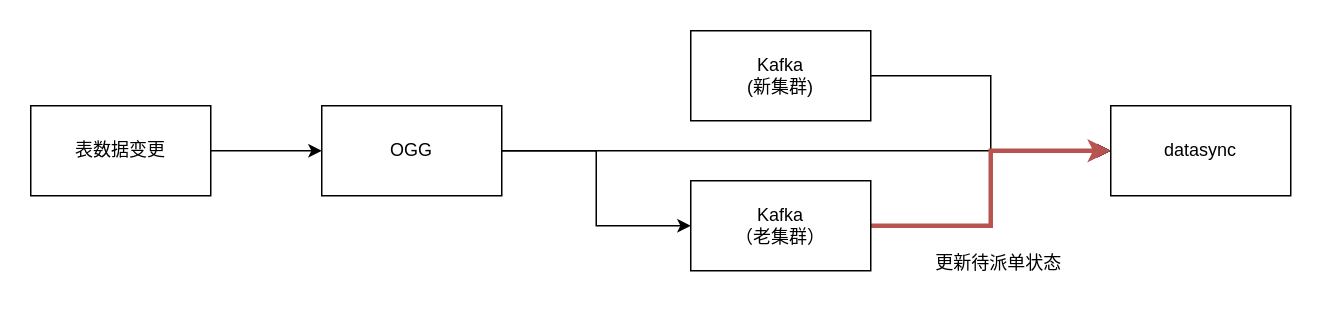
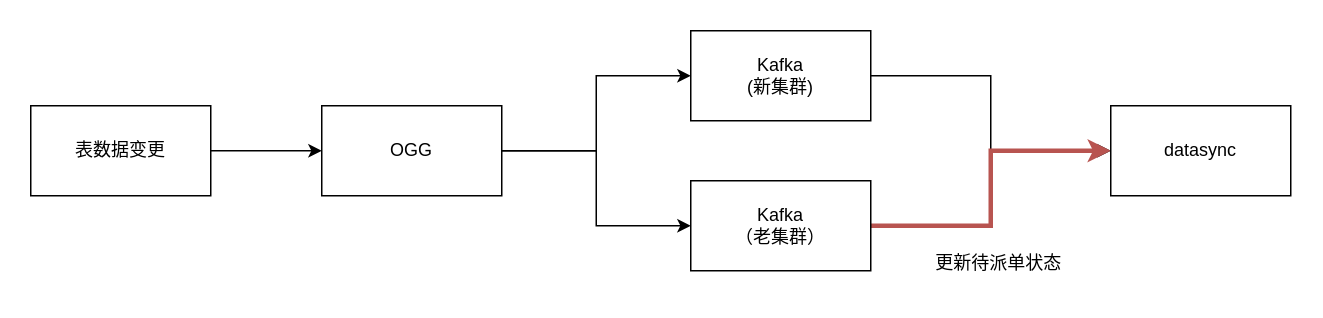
  <mxCell id="0" />
  <mxCell id="1" parent="0" />
  <mxCell id="2" value="" style="edgeStyle=orthogonalEdgeStyle;rounded=0;orthogonalLoop=1;jettySize=auto;html=1;" edge="1" parent="1" source="3" target="6"><mxGeometry relative="1" as="geometry" /></mxCell>
  <mxCell id="3" value="表数据变更" style="rounded=0;whiteSpace=wrap;html=1;" vertex="1" parent="1"><mxGeometry x="20" y="70" width="120" height="60" as="geometry" /></mxCell>
- <mxCell id="4" style="edgeStyle=orthogonalEdgeStyle;rounded=0;orthogonalLoop=1;jettySize=auto;html=1;exitX=1;exitY=0.5;exitDx=0;exitDy=0;" edge="1" parent="1" source="6" target="11"><mxGeometry relative="1" as="geometry" /></mxCell>
+ <mxCell id="4" style="edgeStyle=orthogonalEdgeStyle;rounded=0;orthogonalLoop=1;jettySize=auto;html=1;exitX=1;exitY=0.5;exitDx=0;exitDy=0;entryX=0;entryY=0.5;entryDx=0;entryDy=0;" edge="1" parent="1" source="6" target="8"><mxGeometry relative="1" as="geometry" /></mxCell>
  <mxCell id="5" style="edgeStyle=orthogonalEdgeStyle;rounded=0;orthogonalLoop=1;jettySize=auto;html=1;exitX=1;exitY=0.5;exitDx=0;exitDy=0;entryX=0;entryY=0.5;entryDx=0;entryDy=0;" edge="1" parent="1" source="6" target="10"><mxGeometry relative="1" as="geometry" /></mxCell>
  <mxCell id="6" value="OGG" style="rounded=0;whiteSpace=wrap;html=1;" vertex="1" parent="1"><mxGeometry x="214" y="70" width="120" height="60" as="geometry" /></mxCell>
  <mxCell id="7" style="edgeStyle=orthogonalEdgeStyle;rounded=0;orthogonalLoop=1;jettySize=auto;html=1;exitX=1;exitY=0.5;exitDx=0;exitDy=0;entryX=0;entryY=0.5;entryDx=0;entryDy=0;" edge="1" parent="1" source="8" target="11"><mxGeometry relative="1" as="geometry" /></mxCell>
  <mxCell id="8" value="Kafka&lt;br&gt;(新集群)" style="rounded=0;whiteSpace=wrap;html=1;" vertex="1" parent="1"><mxGeometry x="460" y="20" width="120" height="60" as="geometry" /></mxCell>
  <mxCell id="9" style="edgeStyle=orthogonalEdgeStyle;rounded=0;orthogonalLoop=1;jettySize=auto;html=1;exitX=1;exitY=0.5;exitDx=0;exitDy=0;entryX=0;entryY=0.5;entryDx=0;entryDy=0;fillColor=#f8cecc;strokeColor=#b85450;strokeWidth=3;" edge="1" parent="1" source="10" target="11"><mxGeometry relative="1" as="geometry" /></mxCell>
  <mxCell id="10" value="Kafka&lt;br&gt;（老集群）" style="rounded=0;whiteSpace=wrap;html=1;" vertex="1" parent="1"><mxGeometry x="460" y="120" width="120" height="60" as="geometry" /></mxCell>
  <mxCell id="11" value="datasync" style="rounded=0;whiteSpace=wrap;html=1;" vertex="1" parent="1"><mxGeometry x="740" y="70" width="120" height="60" as="geometry" /></mxCell>
  <mxCell id="12" value="更新待派单状态" style="text;html=1;align=center;verticalAlign=middle;resizable=0;points=[];autosize=1;strokeColor=none;fillColor=none;" vertex="1" parent="1"><mxGeometry x="610" y="160" width="110" height="30" as="geometry" /></mxCell>
